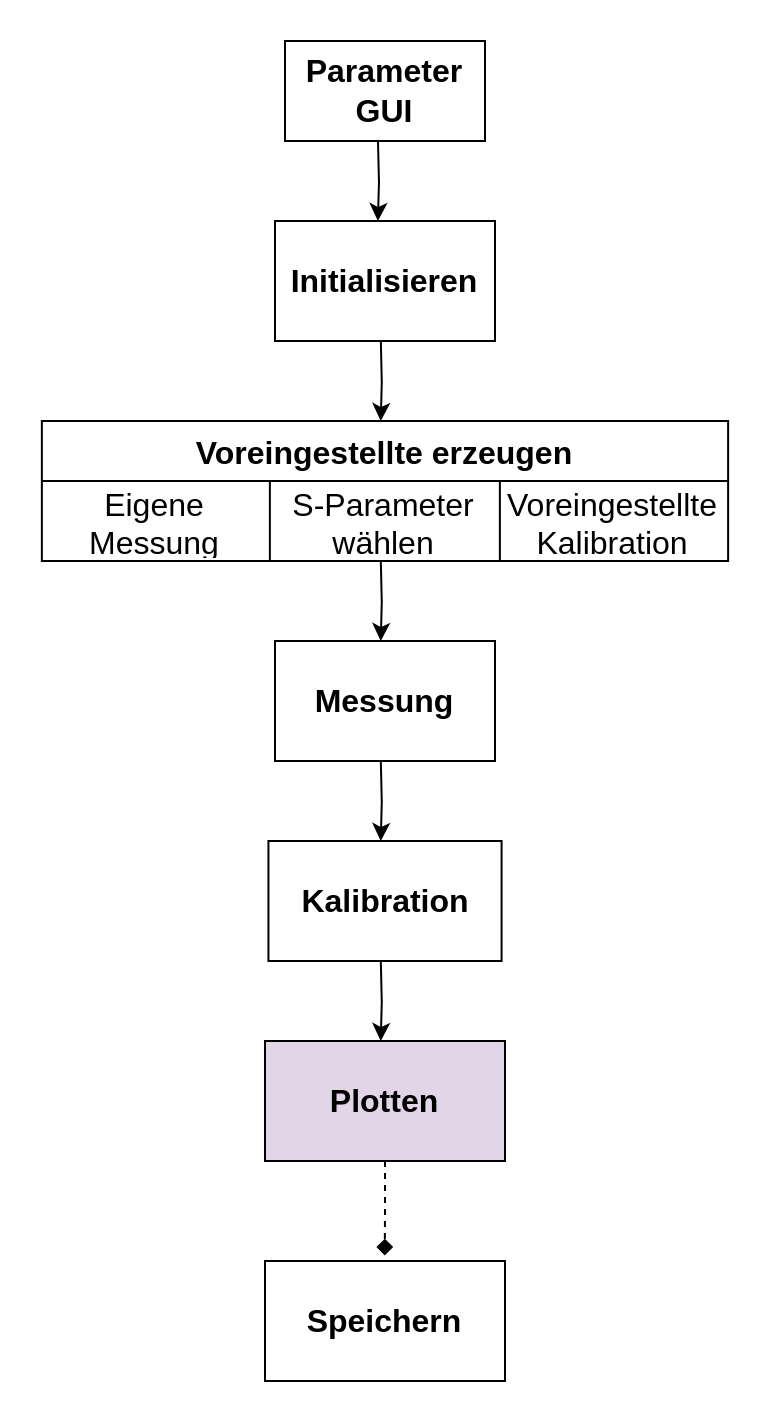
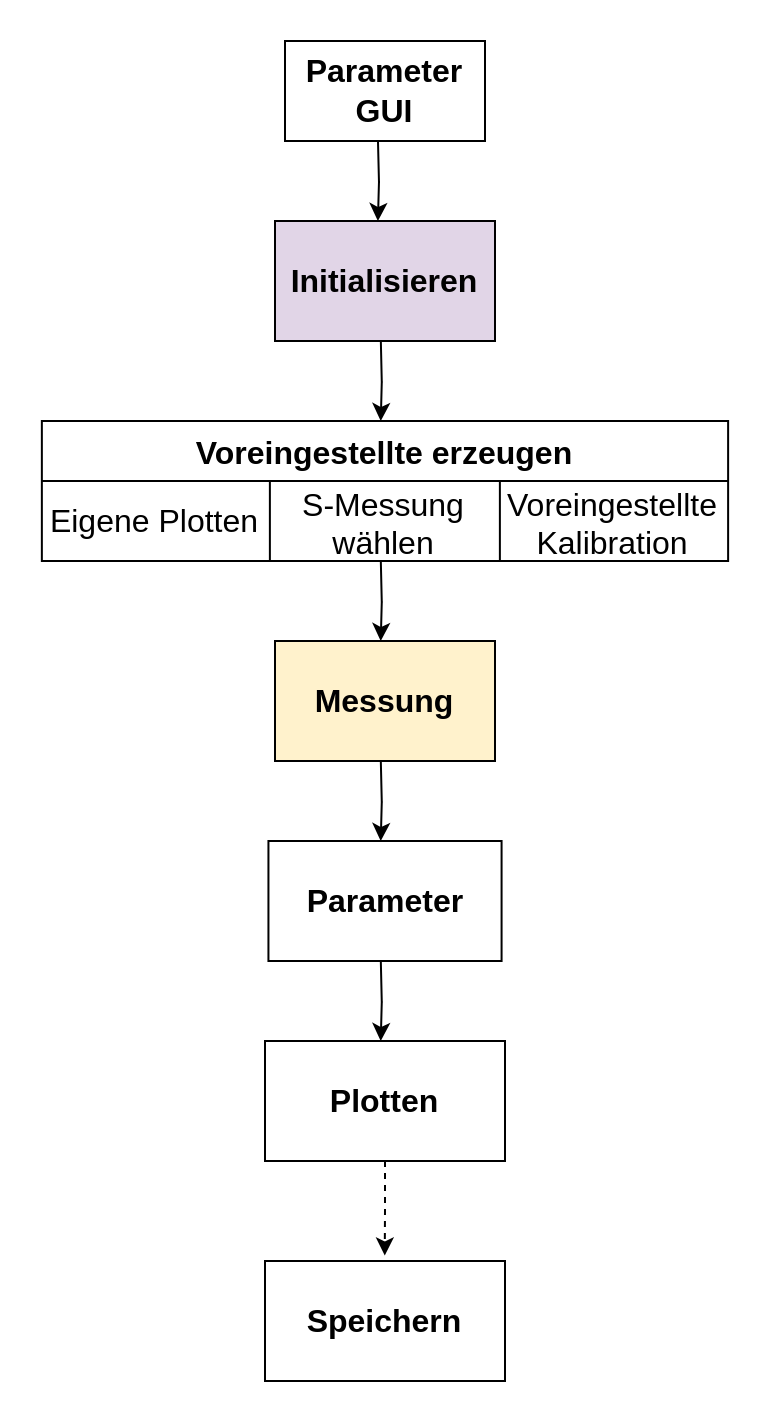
  <mxCell id="0" />
  <mxCell id="1" parent="0" />
- <mxCell id="2" value="&lt;div style=&quot;font-size: 16px;&quot;&gt;&lt;span style=&quot;background-color: initial; font-size: 16px;&quot;&gt;&lt;b style=&quot;font-size: 16px;&quot;&gt;Messung&lt;/b&gt;&lt;/span&gt;&lt;/div&gt;" style="rounded=0;whiteSpace=wrap;html=1;align=center;fontSize=16;flipV=0;" parent="1" vertex="1"><mxGeometry x="137" y="320" width="110" height="60" as="geometry" /></mxCell>
- <mxCell id="3" value="" style="edgeStyle=orthogonalEdgeStyle;rounded=0;orthogonalLoop=1;jettySize=auto;html=1;dashed=1;exitX=0.5;exitY=1;exitDx=0;exitDy=0;entryX=0.499;entryY=-0.046;entryDx=0;entryDy=0;entryPerimeter=0;fontSize=16;endArrow=diamond;" parent="1" source="5" target="6" edge="1"><mxGeometry relative="1" as="geometry"><mxPoint x="189.88" y="756.04" as="targetPoint" /><mxPoint x="189.88" y="711.04" as="sourcePoint" /></mxGeometry></mxCell>
- <mxCell id="4" value="&lt;div style=&quot;font-size: 16px;&quot;&gt;&lt;b style=&quot;font-size: 16px;&quot;&gt;Kalibration&lt;/b&gt;&lt;/div&gt;" style="rounded=0;whiteSpace=wrap;html=1;align=center;fontSize=16;flipV=0;" parent="1" vertex="1"><mxGeometry x="133.715" y="420" width="116.57" height="60" as="geometry" /></mxCell>
- <mxCell id="5" value="&lt;span style=&quot;text-wrap: nowrap; font-size: 16px;&quot;&gt;&lt;b&gt;Plotten&lt;/b&gt;&lt;/span&gt;" style="rounded=0;whiteSpace=wrap;html=1;fontSize=16;flipV=0;fillColor=#e1d5e7;" parent="1" vertex="1"><mxGeometry x="132" y="520" width="120" height="60" as="geometry" /></mxCell>
+ <mxCell id="2" value="&lt;div style=&quot;font-size: 16px;&quot;&gt;&lt;span style=&quot;background-color: initial; font-size: 16px;&quot;&gt;&lt;b style=&quot;font-size: 16px;&quot;&gt;Messung&lt;/b&gt;&lt;/span&gt;&lt;/div&gt;" style="rounded=0;whiteSpace=wrap;html=1;align=center;fontSize=16;flipV=0;fillColor=#fff2cc;" parent="1" vertex="1"><mxGeometry x="137" y="320" width="110" height="60" as="geometry" /></mxCell>
+ <mxCell id="3" value="" style="edgeStyle=orthogonalEdgeStyle;rounded=0;orthogonalLoop=1;jettySize=auto;html=1;dashed=1;exitX=0.5;exitY=1;exitDx=0;exitDy=0;entryX=0.499;entryY=-0.046;entryDx=0;entryDy=0;entryPerimeter=0;fontSize=16;" parent="1" source="5" target="6" edge="1"><mxGeometry relative="1" as="geometry"><mxPoint x="189.88" y="756.04" as="targetPoint" /><mxPoint x="189.88" y="711.04" as="sourcePoint" /></mxGeometry></mxCell>
+ <mxCell id="4" value="&lt;div style=&quot;font-size: 16px;&quot;&gt;&lt;b style=&quot;font-size: 16px;&quot;&gt;Parameter&lt;/b&gt;&lt;/div&gt;" style="rounded=0;whiteSpace=wrap;html=1;align=center;fontSize=16;flipV=0;" parent="1" vertex="1"><mxGeometry x="133.715" y="420" width="116.57" height="60" as="geometry" /></mxCell>
+ <mxCell id="5" value="&lt;span style=&quot;text-wrap: nowrap; font-size: 16px;&quot;&gt;&lt;b&gt;Plotten&lt;/b&gt;&lt;/span&gt;" style="rounded=0;whiteSpace=wrap;html=1;fontSize=16;flipV=0;" parent="1" vertex="1"><mxGeometry x="132" y="520" width="120" height="60" as="geometry" /></mxCell>
  <mxCell id="6" value="&lt;span style=&quot;text-wrap: nowrap; font-size: 16px;&quot;&gt;&lt;b&gt;Speichern&lt;/b&gt;&lt;/span&gt;" style="rounded=0;whiteSpace=wrap;html=1;fontSize=16;flipV=0;" parent="1" vertex="1"><mxGeometry x="132" y="630" width="120" height="60" as="geometry" /></mxCell>
  <mxCell id="7" value="&lt;b&gt;Parameter GUI&lt;/b&gt;" style="rounded=0;whiteSpace=wrap;html=1;fontSize=16;flipV=0;" parent="1" vertex="1"><mxGeometry x="142" y="20" width="100" height="50" as="geometry" /></mxCell>
  <mxCell id="8" value="" style="edgeStyle=orthogonalEdgeStyle;rounded=0;orthogonalLoop=1;jettySize=auto;html=1;fontSize=16;" parent="1" edge="1"><mxGeometry relative="1" as="geometry"><mxPoint x="189.917" y="170" as="sourcePoint" /><mxPoint x="189.88" y="210" as="targetPoint" /></mxGeometry></mxCell>
  <mxCell id="9" value="Voreingestellte erzeugen" style="shape=table;startSize=30;container=1;collapsible=0;childLayout=tableLayout;strokeColor=default;fontSize=16;fontStyle=1;flipV=0;" vertex="1" parent="1"><mxGeometry x="20.435" y="210" width="343.13" height="70" as="geometry" /></mxCell>
  <mxCell id="10" value="" style="shape=tableRow;horizontal=0;startSize=0;swimlaneHead=0;swimlaneBody=0;strokeColor=inherit;top=0;left=0;bottom=0;right=0;collapsible=0;dropTarget=0;fillColor=none;points=[[0,0.5],[1,0.5]];portConstraint=eastwest;fontSize=16;" vertex="1" parent="9"><mxGeometry y="30" width="343.13" height="40" as="geometry" /></mxCell>
- <mxCell id="11" value="Eigene Messung" style="shape=partialRectangle;html=1;whiteSpace=wrap;connectable=0;strokeColor=inherit;overflow=hidden;fillColor=none;top=0;left=0;bottom=0;right=0;pointerEvents=1;fontSize=16;" vertex="1" parent="10"><mxGeometry width="114" height="40" as="geometry"><mxRectangle width="114" height="40" as="alternateBounds" /></mxGeometry></mxCell>
- <mxCell id="12" value="S-Parameter wählen" style="shape=partialRectangle;html=1;whiteSpace=wrap;connectable=0;strokeColor=inherit;overflow=hidden;fillColor=none;top=0;left=0;bottom=0;right=0;pointerEvents=1;fontSize=16;" vertex="1" parent="10"><mxGeometry x="114" width="115" height="40" as="geometry"><mxRectangle width="115" height="40" as="alternateBounds" /></mxGeometry></mxCell>
+ <mxCell id="11" value="Eigene Plotten" style="shape=partialRectangle;html=1;whiteSpace=wrap;connectable=0;strokeColor=inherit;overflow=hidden;fillColor=none;top=0;left=0;bottom=0;right=0;pointerEvents=1;fontSize=16;" vertex="1" parent="10"><mxGeometry width="114" height="40" as="geometry"><mxRectangle width="114" height="40" as="alternateBounds" /></mxGeometry></mxCell>
+ <mxCell id="12" value="S-Messung wählen" style="shape=partialRectangle;html=1;whiteSpace=wrap;connectable=0;strokeColor=inherit;overflow=hidden;fillColor=none;top=0;left=0;bottom=0;right=0;pointerEvents=1;fontSize=16;" vertex="1" parent="10"><mxGeometry x="114" width="115" height="40" as="geometry"><mxRectangle width="115" height="40" as="alternateBounds" /></mxGeometry></mxCell>
  <mxCell id="13" value="Voreingestellte Kalibration" style="shape=partialRectangle;html=1;whiteSpace=wrap;connectable=0;strokeColor=inherit;overflow=hidden;fillColor=none;top=0;left=0;bottom=0;right=0;pointerEvents=1;fontSize=16;" vertex="1" parent="10"><mxGeometry x="229" width="114" height="40" as="geometry"><mxRectangle width="114" height="40" as="alternateBounds" /></mxGeometry></mxCell>
- <mxCell id="14" value="&lt;div style=&quot;font-size: 16px;&quot;&gt;&lt;span style=&quot;background-color: initial; font-size: 16px;&quot;&gt;&lt;b style=&quot;font-size: 16px;&quot;&gt;Initialisieren&lt;/b&gt;&lt;/span&gt;&lt;/div&gt;" style="rounded=0;whiteSpace=wrap;html=1;align=center;fontSize=16;flipV=0;" vertex="1" parent="1"><mxGeometry x="137" y="110" width="110" height="60" as="geometry" /></mxCell>
+ <mxCell id="14" value="&lt;div style=&quot;font-size: 16px;&quot;&gt;&lt;span style=&quot;background-color: initial; font-size: 16px;&quot;&gt;&lt;b style=&quot;font-size: 16px;&quot;&gt;Initialisieren&lt;/b&gt;&lt;/span&gt;&lt;/div&gt;" style="rounded=0;whiteSpace=wrap;html=1;align=center;fontSize=16;flipV=0;fillColor=#e1d5e7;" vertex="1" parent="1"><mxGeometry x="137" y="110" width="110" height="60" as="geometry" /></mxCell>
  <mxCell id="15" value="" style="edgeStyle=orthogonalEdgeStyle;rounded=0;orthogonalLoop=1;jettySize=auto;html=1;fontSize=16;" edge="1" parent="1"><mxGeometry relative="1" as="geometry"><mxPoint x="188.487" y="70" as="sourcePoint" /><mxPoint x="188.45" y="110" as="targetPoint" /></mxGeometry></mxCell>
  <mxCell id="16" value="" style="edgeStyle=orthogonalEdgeStyle;rounded=0;orthogonalLoop=1;jettySize=auto;html=1;fontSize=16;" edge="1" parent="1"><mxGeometry relative="1" as="geometry"><mxPoint x="189.907" y="280" as="sourcePoint" /><mxPoint x="189.87" y="320" as="targetPoint" /></mxGeometry></mxCell>
  <mxCell id="17" value="" style="edgeStyle=orthogonalEdgeStyle;rounded=0;orthogonalLoop=1;jettySize=auto;html=1;fontSize=16;" edge="1" parent="1"><mxGeometry relative="1" as="geometry"><mxPoint x="189.907" y="380" as="sourcePoint" /><mxPoint x="189.87" y="420" as="targetPoint" /></mxGeometry></mxCell>
  <mxCell id="18" value="" style="edgeStyle=orthogonalEdgeStyle;rounded=0;orthogonalLoop=1;jettySize=auto;html=1;fontSize=16;" edge="1" parent="1"><mxGeometry relative="1" as="geometry"><mxPoint x="189.907" y="480" as="sourcePoint" /><mxPoint x="189.87" y="520" as="targetPoint" /></mxGeometry></mxCell>
